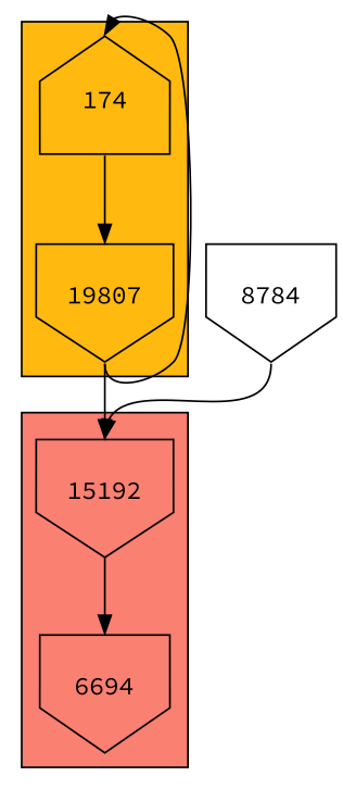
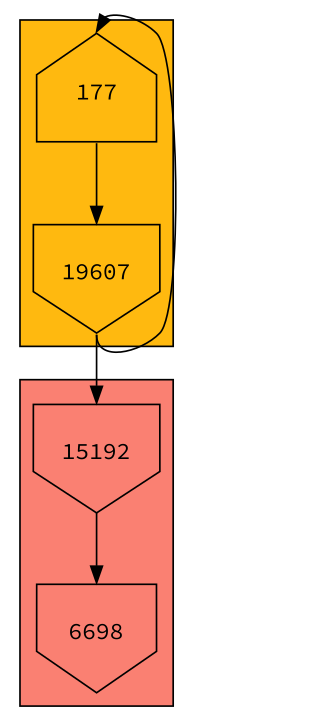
  digraph {
    fontname="Source Code Pro"
    node [fontname="Source Code Pro" shape=invhouse]
    edge [fontname="Source Code Pro" headport=n tailport=s]
-   174 [height=1 shape=house width=1]
-   19807 [height=1 width=1]
+   174 [height=1 shape=house width=1 label=177]
+   19807 [height=1 width=1 label=19607]
    n3 [height=1 label=15192 width=1]
-   6698 [height=1 width=1 label=6694]
-   8784 [height=1 width=1]
+   6698 [height=1 width=1]
    subgraph cluster_1 {
      fillcolor=darkgoldenrod1
      style=filled
      174
      19807
    }
    subgraph cluster_2 {
      fillcolor=salmon
      style=filled
      n3
      6698
    }
    174 -> 19807
    19807 -> 174
    19807 -> n3
    n3 -> 6698
-   8784 -> n3
  }
